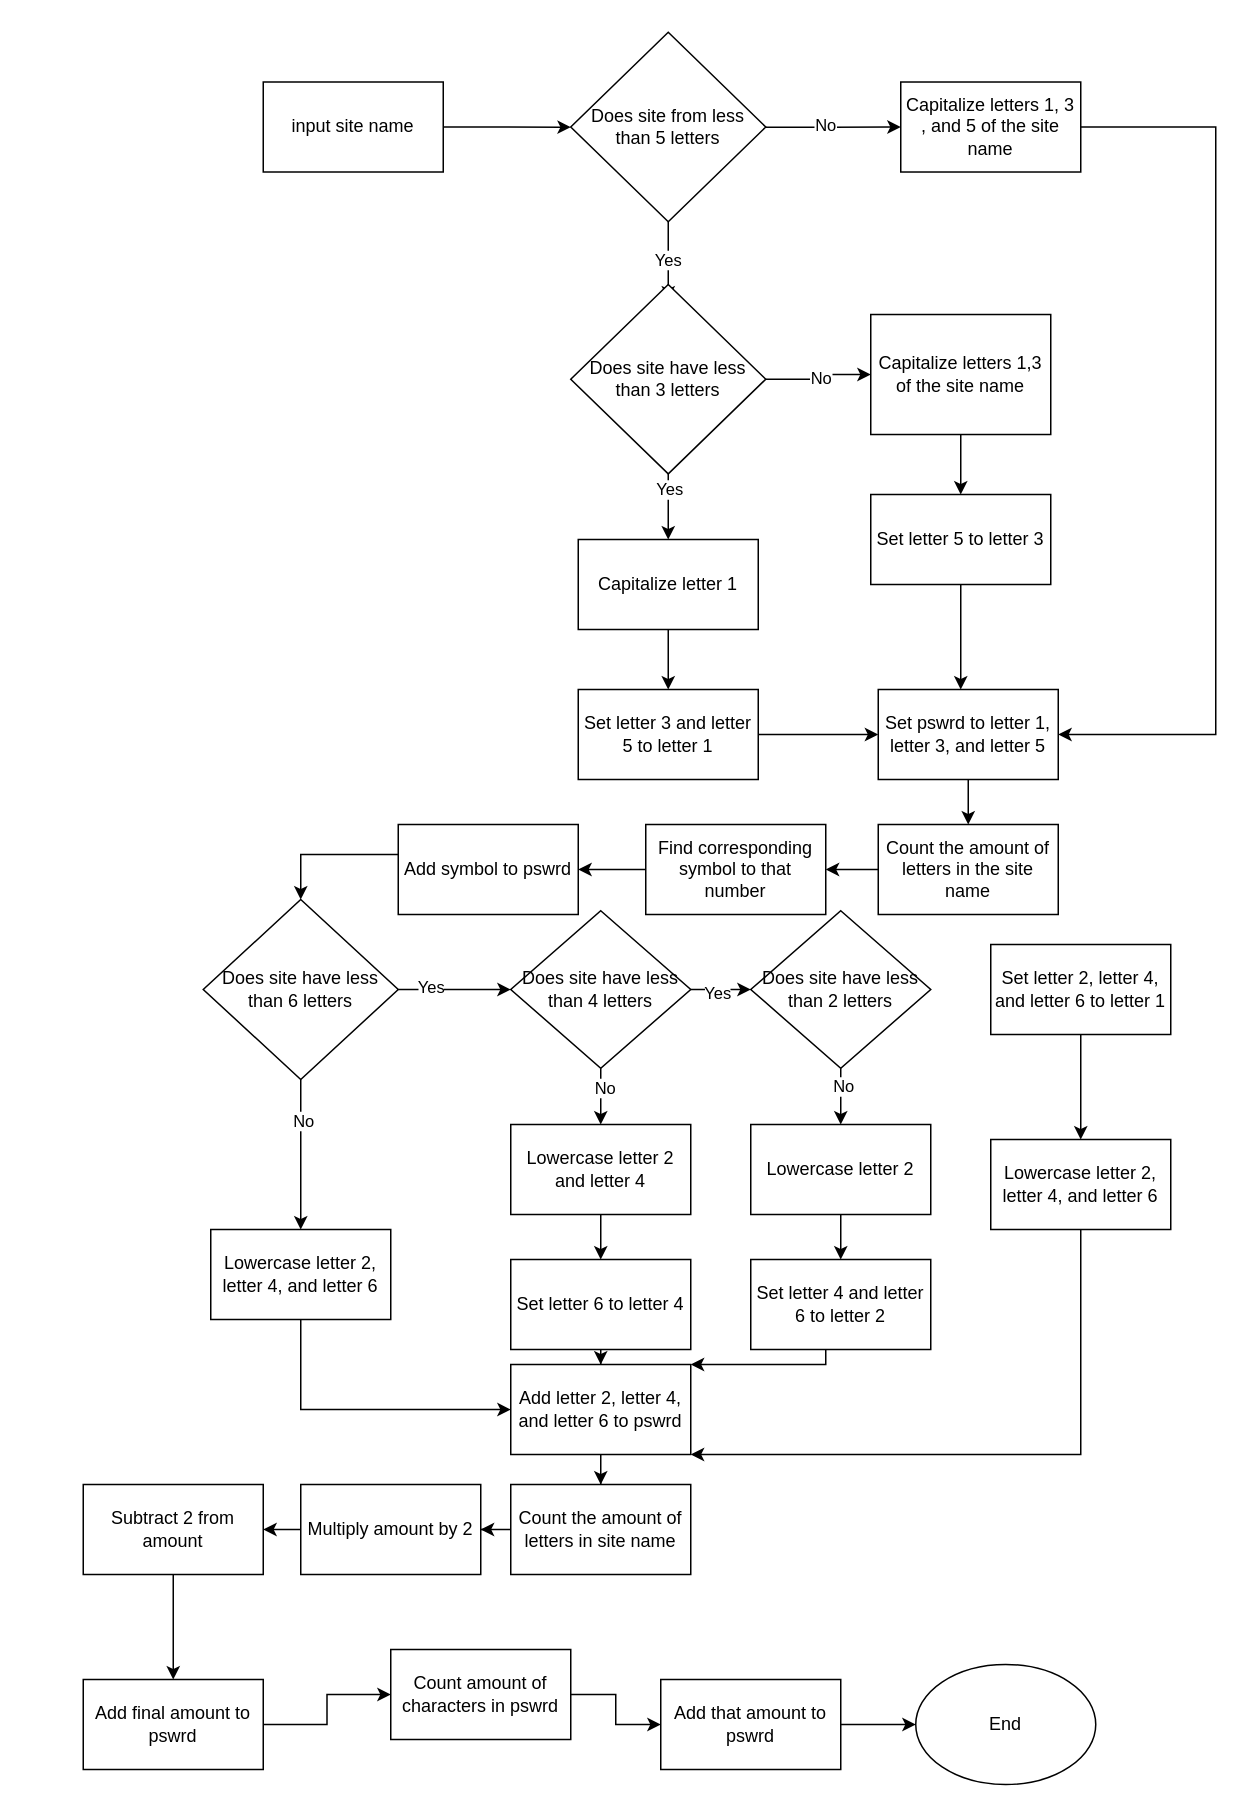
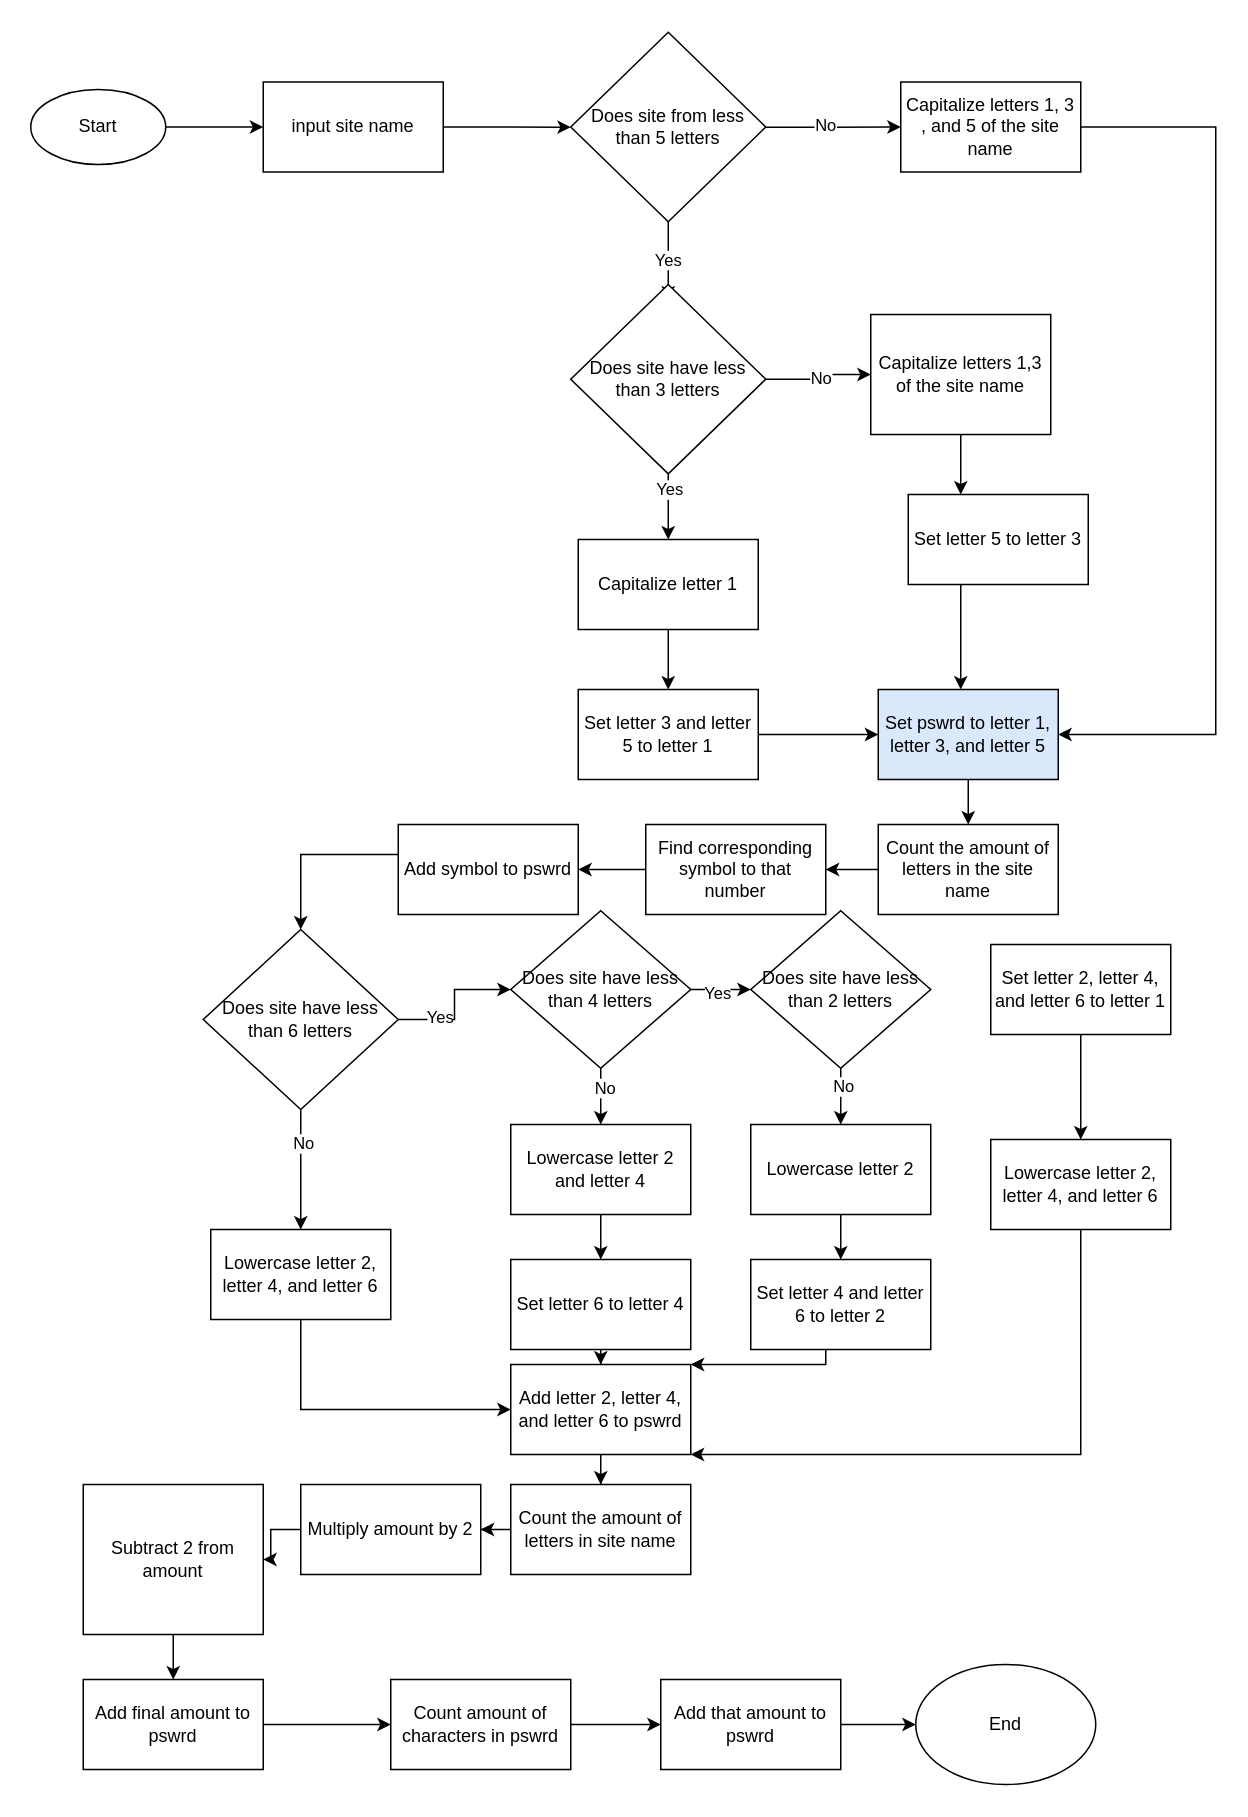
  <mxCell id="0" />
  <mxCell id="1" parent="0" />
+ <mxCell id="2" value="" style="edgeStyle=orthogonalEdgeStyle;rounded=0;orthogonalLoop=1;jettySize=auto;html=1;" edge="1" parent="1" source="3" target="5"><mxGeometry relative="1" as="geometry" /></mxCell>
+ <mxCell id="3" value="Start" style="ellipse;whiteSpace=wrap;html=1;" vertex="1" parent="1"><mxGeometry x="20" y="59" width="90" height="50" as="geometry" /></mxCell>
  <mxCell id="4" value="" style="edgeStyle=orthogonalEdgeStyle;rounded=0;orthogonalLoop=1;jettySize=auto;html=1;" edge="1" parent="1" source="5" target="10"><mxGeometry relative="1" as="geometry" /></mxCell>
  <mxCell id="5" value="input site name" style="whiteSpace=wrap;html=1;" vertex="1" parent="1"><mxGeometry x="175" y="54" width="120" height="60" as="geometry" /></mxCell>
  <mxCell id="6" value="" style="edgeStyle=orthogonalEdgeStyle;rounded=0;orthogonalLoop=1;jettySize=auto;html=1;" edge="1" parent="1" source="10" target="12"><mxGeometry relative="1" as="geometry" /></mxCell>
  <mxCell id="7" value="No" style="edgeLabel;html=1;align=center;verticalAlign=middle;resizable=0;points=[];" vertex="1" connectable="0" parent="6"><mxGeometry x="-0.106" y="2" relative="1" as="geometry"><mxPoint as="offset" /></mxGeometry></mxCell>
  <mxCell id="8" value="" style="edgeStyle=orthogonalEdgeStyle;rounded=0;orthogonalLoop=1;jettySize=auto;html=1;" edge="1" parent="1" source="10"><mxGeometry relative="1" as="geometry"><mxPoint x="445" y="199.005" as="targetPoint" /></mxGeometry></mxCell>
  <mxCell id="9" value="Yes" style="edgeLabel;html=1;align=center;verticalAlign=middle;resizable=0;points=[];" vertex="1" connectable="0" parent="8"><mxGeometry x="-0.05" y="-1" relative="1" as="geometry"><mxPoint as="offset" /></mxGeometry></mxCell>
  <mxCell id="10" value="Does site from less than 5 letters" style="rhombus;whiteSpace=wrap;html=1;" vertex="1" parent="1"><mxGeometry x="380" y="20.88" width="130" height="126.25" as="geometry" /></mxCell>
  <mxCell id="11" style="edgeStyle=orthogonalEdgeStyle;rounded=0;orthogonalLoop=1;jettySize=auto;html=1;entryX=1;entryY=0.5;entryDx=0;entryDy=0;" edge="1" parent="1" source="12" target="39"><mxGeometry relative="1" as="geometry"><Array as="points"><mxPoint x="810" y="84" /><mxPoint x="810" y="489" /></Array></mxGeometry></mxCell>
  <mxCell id="12" value="Capitalize letters 1, 3 , and 5 of the site name" style="whiteSpace=wrap;html=1;" vertex="1" parent="1"><mxGeometry x="600" y="54.005" width="120" height="60" as="geometry" /></mxCell>
  <mxCell id="13" value="" style="edgeStyle=orthogonalEdgeStyle;rounded=0;orthogonalLoop=1;jettySize=auto;html=1;" edge="1" parent="1" source="17" target="19"><mxGeometry relative="1" as="geometry" /></mxCell>
  <mxCell id="14" value="No" style="edgeLabel;html=1;align=center;verticalAlign=middle;resizable=0;points=[];" vertex="1" connectable="0" parent="13"><mxGeometry x="-0.029" y="-1" relative="1" as="geometry"><mxPoint as="offset" /></mxGeometry></mxCell>
  <mxCell id="15" value="" style="edgeStyle=orthogonalEdgeStyle;rounded=0;orthogonalLoop=1;jettySize=auto;html=1;" edge="1" parent="1" source="17" target="23"><mxGeometry relative="1" as="geometry" /></mxCell>
  <mxCell id="16" value="Yes" style="edgeLabel;html=1;align=center;verticalAlign=middle;resizable=0;points=[];" vertex="1" connectable="0" parent="15"><mxGeometry x="-0.536" relative="1" as="geometry"><mxPoint as="offset" /></mxGeometry></mxCell>
  <mxCell id="17" value="Does site have less than 3 letters" style="rhombus;whiteSpace=wrap;html=1;" vertex="1" parent="1"><mxGeometry x="380" y="189" width="130" height="126.25" as="geometry" /></mxCell>
  <mxCell id="18" value="" style="edgeStyle=orthogonalEdgeStyle;rounded=0;orthogonalLoop=1;jettySize=auto;html=1;" edge="1" parent="1" source="19" target="21"><mxGeometry relative="1" as="geometry"><Array as="points"><mxPoint x="640" y="319" /><mxPoint x="640" y="319" /></Array></mxGeometry></mxCell>
  <mxCell id="19" value="Capitalize letters 1,3 of the site name" style="whiteSpace=wrap;html=1;" vertex="1" parent="1"><mxGeometry x="580" y="209.01" width="120" height="80" as="geometry" /></mxCell>
  <mxCell id="20" value="" style="edgeStyle=orthogonalEdgeStyle;rounded=0;orthogonalLoop=1;jettySize=auto;html=1;" edge="1" parent="1" source="21" target="39"><mxGeometry relative="1" as="geometry"><Array as="points"><mxPoint x="640" y="419" /><mxPoint x="640" y="419" /></Array></mxGeometry></mxCell>
- <mxCell id="21" value="Set letter 5 to letter 3" style="whiteSpace=wrap;html=1;" vertex="1" parent="1"><mxGeometry x="580" y="329.005" width="120" height="60" as="geometry" /></mxCell>
+ <mxCell id="21" value="Set letter 5 to letter 3" style="whiteSpace=wrap;html=1;" vertex="1" parent="1"><mxGeometry x="605" y="329.005" width="120" height="60" as="geometry" /></mxCell>
  <mxCell id="22" value="" style="edgeStyle=orthogonalEdgeStyle;rounded=0;orthogonalLoop=1;jettySize=auto;html=1;" edge="1" parent="1" source="23" target="24"><mxGeometry relative="1" as="geometry" /></mxCell>
  <mxCell id="23" value="Capitalize letter 1" style="whiteSpace=wrap;html=1;" vertex="1" parent="1"><mxGeometry x="385" y="358.995" width="120" height="60" as="geometry" /></mxCell>
  <mxCell id="24" value="Set letter 3 and letter 5 to letter 1" style="whiteSpace=wrap;html=1;" vertex="1" parent="1"><mxGeometry x="385" y="458.995" width="120" height="60" as="geometry" /></mxCell>
  <mxCell id="25" value="" style="edgeStyle=orthogonalEdgeStyle;rounded=0;orthogonalLoop=1;jettySize=auto;html=1;" edge="1" parent="1" source="29" target="31"><mxGeometry relative="1" as="geometry" /></mxCell>
  <mxCell id="26" value="No" style="edgeLabel;html=1;align=center;verticalAlign=middle;resizable=0;points=[];" vertex="1" connectable="0" parent="25"><mxGeometry x="-0.457" y="1" relative="1" as="geometry"><mxPoint as="offset" /></mxGeometry></mxCell>
  <mxCell id="27" value="" style="edgeStyle=orthogonalEdgeStyle;rounded=0;orthogonalLoop=1;jettySize=auto;html=1;" edge="1" parent="1" source="29" target="36"><mxGeometry relative="1" as="geometry" /></mxCell>
  <mxCell id="28" value="Yes" style="edgeLabel;html=1;align=center;verticalAlign=middle;resizable=0;points=[];" vertex="1" connectable="0" parent="27"><mxGeometry x="-0.44" y="2" relative="1" as="geometry"><mxPoint as="offset" /></mxGeometry></mxCell>
- <mxCell id="29" value="Does site have less than 6 letters" style="rhombus;whiteSpace=wrap;html=1;" vertex="1" parent="1"><mxGeometry x="135" y="599" width="130" height="120" as="geometry" /></mxCell>
+ <mxCell id="29" value="Does site have less than 6 letters" style="rhombus;whiteSpace=wrap;html=1;" vertex="1" parent="1"><mxGeometry x="135" y="619" width="130" height="120" as="geometry" /></mxCell>
  <mxCell id="30" style="edgeStyle=orthogonalEdgeStyle;rounded=0;orthogonalLoop=1;jettySize=auto;html=1;entryX=0;entryY=0.5;entryDx=0;entryDy=0;" edge="1" parent="1" source="31" target="55"><mxGeometry relative="1" as="geometry"><Array as="points"><mxPoint x="200" y="939" /></Array></mxGeometry></mxCell>
  <mxCell id="31" value="Lowercase letter 2, letter 4, and letter 6" style="whiteSpace=wrap;html=1;" vertex="1" parent="1"><mxGeometry x="140" y="819" width="120" height="60" as="geometry" /></mxCell>
  <mxCell id="32" value="" style="edgeStyle=orthogonalEdgeStyle;rounded=0;orthogonalLoop=1;jettySize=auto;html=1;" edge="1" parent="1" source="36" target="47"><mxGeometry relative="1" as="geometry" /></mxCell>
  <mxCell id="33" value="No" style="edgeLabel;html=1;align=center;verticalAlign=middle;resizable=0;points=[];" vertex="1" connectable="0" parent="32"><mxGeometry x="-0.412" y="2" relative="1" as="geometry"><mxPoint y="1" as="offset" /></mxGeometry></mxCell>
  <mxCell id="34" value="" style="edgeStyle=orthogonalEdgeStyle;rounded=0;orthogonalLoop=1;jettySize=auto;html=1;" edge="1" parent="1" source="36" target="62"><mxGeometry relative="1" as="geometry" /></mxCell>
  <mxCell id="35" value="Yes" style="edgeLabel;html=1;align=center;verticalAlign=middle;resizable=0;points=[];" vertex="1" connectable="0" parent="34"><mxGeometry x="-0.13" y="-2" relative="1" as="geometry"><mxPoint as="offset" /></mxGeometry></mxCell>
  <mxCell id="36" value="Does site have less than 4 letters" style="rhombus;whiteSpace=wrap;html=1;" vertex="1" parent="1"><mxGeometry x="340" y="606.5" width="120" height="105" as="geometry" /></mxCell>
  <mxCell id="37" value="" style="edgeStyle=orthogonalEdgeStyle;rounded=0;orthogonalLoop=1;jettySize=auto;html=1;" edge="1" parent="1" source="24" target="39"><mxGeometry relative="1" as="geometry"><mxPoint x="505" y="489" as="sourcePoint" /><mxPoint x="640" y="599" as="targetPoint" /></mxGeometry></mxCell>
  <mxCell id="38" value="" style="edgeStyle=orthogonalEdgeStyle;rounded=0;orthogonalLoop=1;jettySize=auto;html=1;" edge="1" parent="1" source="39" target="41"><mxGeometry relative="1" as="geometry" /></mxCell>
- <mxCell id="39" value="Set pswrd to letter 1, letter 3, and letter 5" style="whiteSpace=wrap;html=1;" vertex="1" parent="1"><mxGeometry x="585" y="458.995" width="120" height="60" as="geometry" /></mxCell>
+ <mxCell id="39" value="Set pswrd to letter 1, letter 3, and letter 5" style="whiteSpace=wrap;html=1;fillColor=#dae8fc;" vertex="1" parent="1"><mxGeometry x="585" y="458.995" width="120" height="60" as="geometry" /></mxCell>
  <mxCell id="40" value="" style="edgeStyle=orthogonalEdgeStyle;rounded=0;orthogonalLoop=1;jettySize=auto;html=1;" edge="1" parent="1" source="41" target="43"><mxGeometry relative="1" as="geometry" /></mxCell>
  <mxCell id="41" value="Count the amount of letters in the site name" style="whiteSpace=wrap;html=1;" vertex="1" parent="1"><mxGeometry x="585" y="549.005" width="120" height="60" as="geometry" /></mxCell>
  <mxCell id="42" value="" style="edgeStyle=orthogonalEdgeStyle;rounded=0;orthogonalLoop=1;jettySize=auto;html=1;" edge="1" parent="1" source="43" target="45"><mxGeometry relative="1" as="geometry" /></mxCell>
  <mxCell id="43" value="Find corresponding symbol to that number" style="whiteSpace=wrap;html=1;" vertex="1" parent="1"><mxGeometry x="430" y="549.005" width="120" height="60" as="geometry" /></mxCell>
  <mxCell id="44" style="edgeStyle=orthogonalEdgeStyle;rounded=0;orthogonalLoop=1;jettySize=auto;html=1;" edge="1" parent="1" source="45" target="29"><mxGeometry relative="1" as="geometry"><Array as="points"><mxPoint x="200" y="569" /></Array></mxGeometry></mxCell>
  <mxCell id="45" value="Add symbol to pswrd" style="whiteSpace=wrap;html=1;" vertex="1" parent="1"><mxGeometry x="265" y="549.005" width="120" height="60" as="geometry" /></mxCell>
  <mxCell id="46" value="" style="edgeStyle=orthogonalEdgeStyle;rounded=0;orthogonalLoop=1;jettySize=auto;html=1;" edge="1" parent="1" source="47" target="49"><mxGeometry relative="1" as="geometry" /></mxCell>
  <mxCell id="47" value="Lowercase letter 2 and letter 4" style="whiteSpace=wrap;html=1;" vertex="1" parent="1"><mxGeometry x="340" y="749" width="120" height="60" as="geometry" /></mxCell>
  <mxCell id="48" value="" style="edgeStyle=orthogonalEdgeStyle;rounded=0;orthogonalLoop=1;jettySize=auto;html=1;" edge="1" parent="1" source="49" target="55"><mxGeometry relative="1" as="geometry" /></mxCell>
  <mxCell id="49" value="Set letter 6 to letter 4" style="whiteSpace=wrap;html=1;" vertex="1" parent="1"><mxGeometry x="340" y="839" width="120" height="60" as="geometry" /></mxCell>
  <mxCell id="50" value="" style="edgeStyle=orthogonalEdgeStyle;rounded=0;orthogonalLoop=1;jettySize=auto;html=1;" edge="1" parent="1" source="51" target="53"><mxGeometry relative="1" as="geometry" /></mxCell>
  <mxCell id="51" value="Lowercase letter 2" style="whiteSpace=wrap;html=1;" vertex="1" parent="1"><mxGeometry x="500" y="749" width="120" height="60" as="geometry" /></mxCell>
  <mxCell id="52" style="edgeStyle=orthogonalEdgeStyle;rounded=0;orthogonalLoop=1;jettySize=auto;html=1;entryX=1;entryY=0;entryDx=0;entryDy=0;" edge="1" parent="1" source="53" target="55"><mxGeometry relative="1" as="geometry"><Array as="points"><mxPoint x="550" y="909" /></Array></mxGeometry></mxCell>
  <mxCell id="53" value="Set letter 4 and letter 6 to letter 2" style="whiteSpace=wrap;html=1;" vertex="1" parent="1"><mxGeometry x="500" y="839" width="120" height="60" as="geometry" /></mxCell>
  <mxCell id="54" value="" style="edgeStyle=orthogonalEdgeStyle;rounded=0;orthogonalLoop=1;jettySize=auto;html=1;" edge="1" parent="1" source="55" target="57"><mxGeometry relative="1" as="geometry" /></mxCell>
  <mxCell id="55" value="Add letter 2, letter 4, and letter 6 to pswrd" style="whiteSpace=wrap;html=1;" vertex="1" parent="1"><mxGeometry x="340" y="909" width="120" height="60" as="geometry" /></mxCell>
  <mxCell id="56" value="" style="edgeStyle=orthogonalEdgeStyle;rounded=0;orthogonalLoop=1;jettySize=auto;html=1;" edge="1" parent="1" source="57" target="59"><mxGeometry relative="1" as="geometry" /></mxCell>
  <mxCell id="57" value="Count the amount of letters in site name" style="whiteSpace=wrap;html=1;" vertex="1" parent="1"><mxGeometry x="340" y="989" width="120" height="60" as="geometry" /></mxCell>
  <mxCell id="58" value="" style="edgeStyle=orthogonalEdgeStyle;rounded=0;orthogonalLoop=1;jettySize=auto;html=1;" edge="1" parent="1" source="59" target="68"><mxGeometry relative="1" as="geometry" /></mxCell>
  <mxCell id="59" value="Multiply amount by 2" style="whiteSpace=wrap;html=1;" vertex="1" parent="1"><mxGeometry x="200" y="989" width="120" height="60" as="geometry" /></mxCell>
  <mxCell id="60" style="edgeStyle=orthogonalEdgeStyle;rounded=0;orthogonalLoop=1;jettySize=auto;html=1;entryX=0.5;entryY=0;entryDx=0;entryDy=0;" edge="1" parent="1" source="62" target="51"><mxGeometry relative="1" as="geometry" /></mxCell>
  <mxCell id="61" value="No" style="edgeLabel;html=1;align=center;verticalAlign=middle;resizable=0;points=[];" vertex="1" connectable="0" parent="60"><mxGeometry x="-0.419" y="1" relative="1" as="geometry"><mxPoint as="offset" /></mxGeometry></mxCell>
  <mxCell id="62" value="Does site have less than 2 letters" style="rhombus;whiteSpace=wrap;html=1;" vertex="1" parent="1"><mxGeometry x="500" y="606.5" width="120" height="105" as="geometry" /></mxCell>
  <mxCell id="63" value="" style="edgeStyle=orthogonalEdgeStyle;rounded=0;orthogonalLoop=1;jettySize=auto;html=1;" edge="1" parent="1" source="64" target="66"><mxGeometry relative="1" as="geometry"><Array as="points"><mxPoint x="720" y="739" /><mxPoint x="720" y="739" /></Array></mxGeometry></mxCell>
  <mxCell id="64" value="Set letter 2, letter 4, and letter 6 to letter 1" style="whiteSpace=wrap;html=1;" vertex="1" parent="1"><mxGeometry x="660" y="629" width="120" height="60" as="geometry" /></mxCell>
  <mxCell id="65" style="edgeStyle=orthogonalEdgeStyle;rounded=0;orthogonalLoop=1;jettySize=auto;html=1;entryX=1;entryY=1;entryDx=0;entryDy=0;" edge="1" parent="1" source="66" target="55"><mxGeometry relative="1" as="geometry"><Array as="points"><mxPoint x="720" y="969" /></Array></mxGeometry></mxCell>
  <mxCell id="66" value="Lowercase letter 2, letter 4, and letter 6" style="whiteSpace=wrap;html=1;" vertex="1" parent="1"><mxGeometry x="660" y="759" width="120" height="60" as="geometry" /></mxCell>
  <mxCell id="67" value="" style="edgeStyle=orthogonalEdgeStyle;rounded=0;orthogonalLoop=1;jettySize=auto;html=1;" edge="1" parent="1" source="68" target="70"><mxGeometry relative="1" as="geometry" /></mxCell>
- <mxCell id="68" value="Subtract 2 from amount" style="whiteSpace=wrap;html=1;" vertex="1" parent="1"><mxGeometry x="55" y="989" width="120" height="60" as="geometry" /></mxCell>
+ <mxCell id="68" value="Subtract 2 from amount" style="whiteSpace=wrap;html=1;" vertex="1" parent="1"><mxGeometry x="55" y="989" width="120" height="100" as="geometry" /></mxCell>
  <mxCell id="69" value="" style="edgeStyle=orthogonalEdgeStyle;rounded=0;orthogonalLoop=1;jettySize=auto;html=1;" edge="1" parent="1" source="70" target="72"><mxGeometry relative="1" as="geometry" /></mxCell>
  <mxCell id="70" value="Add final amount to pswrd" style="whiteSpace=wrap;html=1;" vertex="1" parent="1"><mxGeometry x="55" y="1119" width="120" height="60" as="geometry" /></mxCell>
  <mxCell id="71" value="" style="edgeStyle=orthogonalEdgeStyle;rounded=0;orthogonalLoop=1;jettySize=auto;html=1;" edge="1" parent="1" source="72" target="74"><mxGeometry relative="1" as="geometry" /></mxCell>
- <mxCell id="72" value="Count amount of characters in pswrd" style="whiteSpace=wrap;html=1;" vertex="1" parent="1"><mxGeometry x="260" y="1099" width="120" height="60" as="geometry" /></mxCell>
+ <mxCell id="72" value="Count amount of characters in pswrd" style="whiteSpace=wrap;html=1;" vertex="1" parent="1"><mxGeometry x="260" y="1119" width="120" height="60" as="geometry" /></mxCell>
  <mxCell id="73" value="" style="edgeStyle=orthogonalEdgeStyle;rounded=0;orthogonalLoop=1;jettySize=auto;html=1;" edge="1" parent="1" source="74" target="75"><mxGeometry relative="1" as="geometry" /></mxCell>
  <mxCell id="74" value="Add that amount to pswrd" style="whiteSpace=wrap;html=1;" vertex="1" parent="1"><mxGeometry x="440" y="1119" width="120" height="60" as="geometry" /></mxCell>
  <mxCell id="75" value="End" style="ellipse;whiteSpace=wrap;html=1;" vertex="1" parent="1"><mxGeometry x="610" y="1109" width="120" height="80" as="geometry" /></mxCell>
